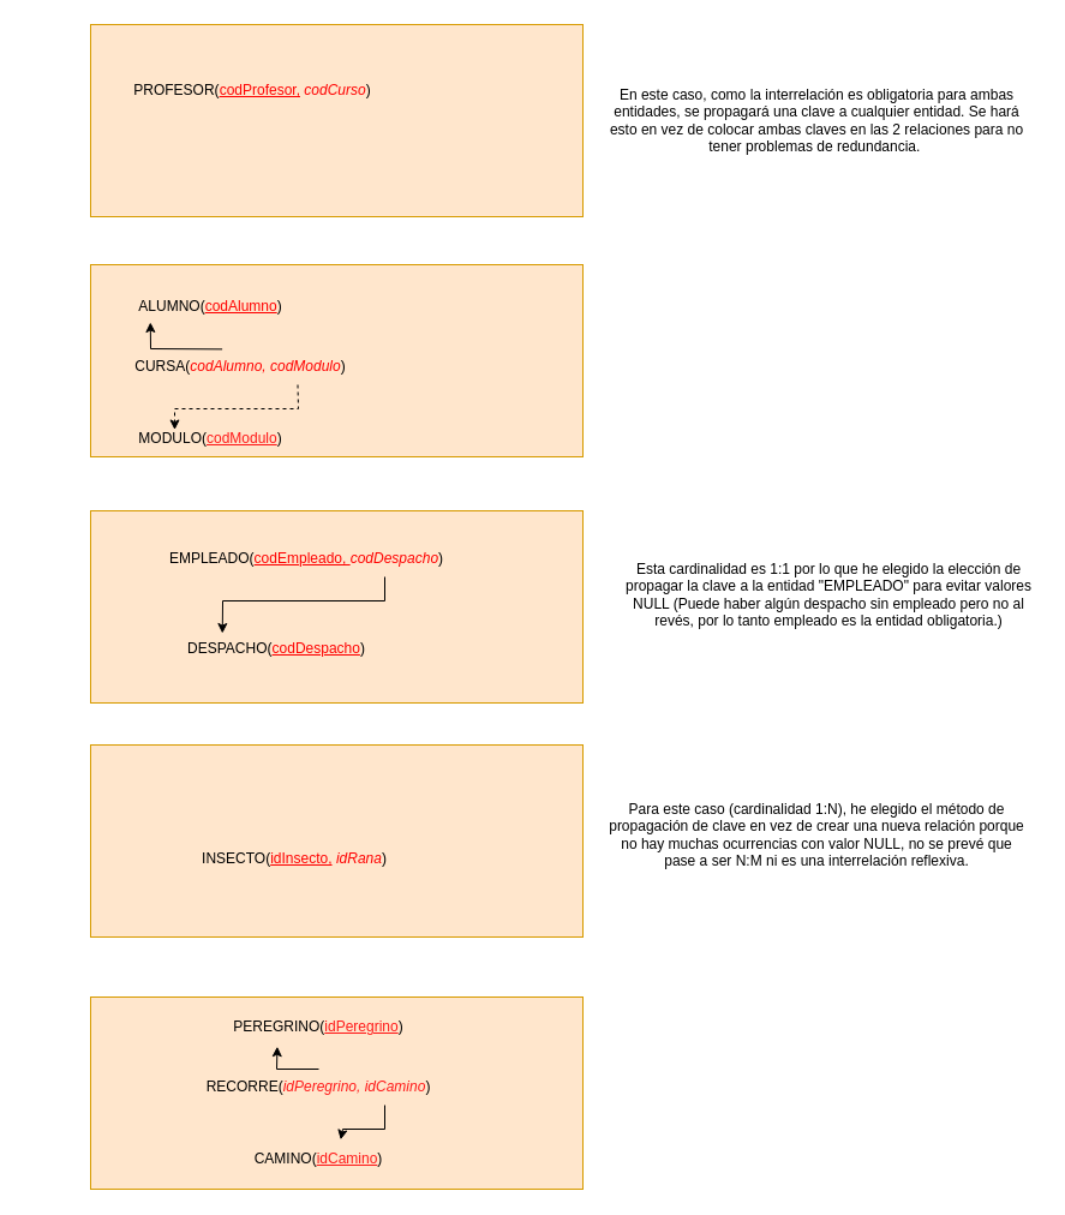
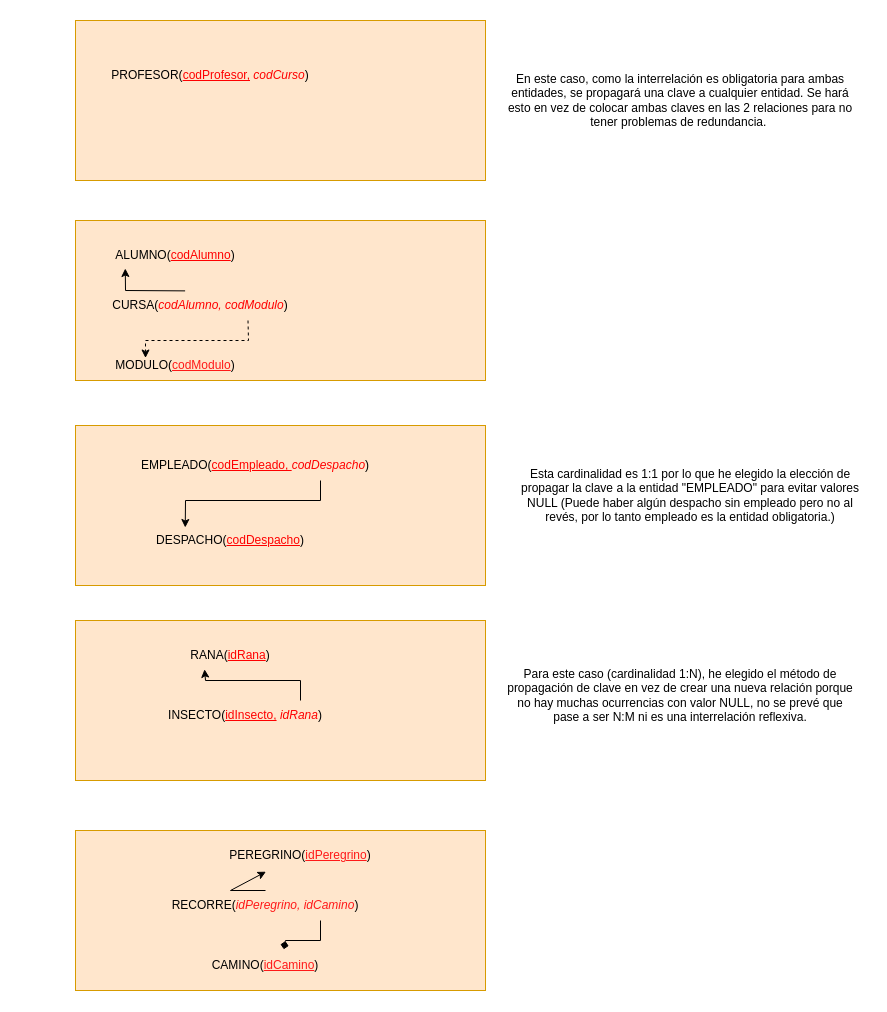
  <mxCell id="0" />
  <mxCell id="1" parent="0" />
  <mxCell id="2" value="" style="rounded=0;whiteSpace=wrap;html=1;fillColor=#ffe6cc;strokeColor=#d79b00;" parent="1" vertex="1"><mxGeometry x="75" y="20" width="410" height="160" as="geometry" /></mxCell>
  <mxCell id="3" value="PROFESOR(&lt;font color=&quot;#ff0000&quot;&gt;&lt;u&gt;codProfesor,&lt;/u&gt; &lt;i style=&quot;&quot;&gt;codCurso&lt;/i&gt;&lt;/font&gt;)" style="text;html=1;strokeColor=none;fillColor=none;align=center;verticalAlign=middle;whiteSpace=wrap;rounded=0;" parent="1" vertex="1"><mxGeometry x="100" y="60" width="220" height="30" as="geometry" /></mxCell>
  <mxCell id="4" value="" style="rounded=0;whiteSpace=wrap;html=1;fillColor=#ffe6cc;strokeColor=#d79b00;" parent="1" vertex="1"><mxGeometry x="75" y="220" width="410" height="160" as="geometry" /></mxCell>
  <mxCell id="5" value="ALUMNO(&lt;font color=&quot;#ff0000&quot;&gt;&lt;u&gt;codAlumno&lt;/u&gt;&lt;/font&gt;)" style="text;html=1;strokeColor=none;fillColor=none;align=center;verticalAlign=middle;whiteSpace=wrap;rounded=0;" parent="1" vertex="1"><mxGeometry x="20" y="240" width="310" height="30" as="geometry" /></mxCell>
  <mxCell id="6" value="CURSA(&lt;font color=&quot;#ff0000&quot;&gt;&lt;i&gt;codAlumno, codModulo&lt;/i&gt;&lt;/font&gt;)" style="text;html=1;strokeColor=none;fillColor=none;align=center;verticalAlign=middle;whiteSpace=wrap;rounded=0;" parent="1" vertex="1"><mxGeometry x="105" y="290" width="190" height="30" as="geometry" /></mxCell>
  <mxCell id="7" value="En este caso, como la interrelación es obligatoria para ambas entidades, se propagará una clave a cualquier entidad. Se hará esto en vez de colocar ambas claves en las 2 relaciones para no tener problemas de redundancia.&amp;nbsp;" style="text;html=1;strokeColor=none;fillColor=none;align=center;verticalAlign=middle;whiteSpace=wrap;rounded=0;" parent="1" vertex="1"><mxGeometry x="505" y="85" width="350" height="30" as="geometry" /></mxCell>
  <mxCell id="8" value="MODULO(&lt;font color=&quot;#ff1919&quot;&gt;&lt;u&gt;codModulo&lt;/u&gt;&lt;/font&gt;)" style="text;html=1;strokeColor=none;fillColor=none;align=center;verticalAlign=middle;whiteSpace=wrap;rounded=0;" parent="1" vertex="1"><mxGeometry x="145" y="350" width="60" height="30" as="geometry" /></mxCell>
  <mxCell id="9" value="" style="rounded=0;whiteSpace=wrap;html=1;fillColor=#ffe6cc;strokeColor=#d79b00;" parent="1" vertex="1"><mxGeometry x="75" y="425" width="410" height="160" as="geometry" /></mxCell>
  <mxCell id="10" value="EMPLEADO(&lt;font color=&quot;#ff0000&quot;&gt;&lt;u&gt;codEmpleado, &lt;/u&gt;&lt;i style=&quot;&quot;&gt;codDespacho&lt;/i&gt;&lt;/font&gt;)" style="text;html=1;strokeColor=none;fillColor=none;align=center;verticalAlign=middle;whiteSpace=wrap;rounded=0;" parent="1" vertex="1"><mxGeometry x="125" y="450" width="260" height="30" as="geometry" /></mxCell>
  <mxCell id="11" value="DESPACHO(&lt;font color=&quot;#ff0000&quot;&gt;&lt;u&gt;codDespacho&lt;/u&gt;&lt;/font&gt;)" style="text;html=1;strokeColor=none;fillColor=none;align=center;verticalAlign=middle;whiteSpace=wrap;rounded=0;" parent="1" vertex="1"><mxGeometry x="105" y="525" width="250" height="30" as="geometry" /></mxCell>
  <mxCell id="12" value="Esta cardinalidad es 1:1 por lo que he elegido la elección de propagar la clave a la entidad &quot;EMPLEADO&quot; para evitar valores NULL (Puede haber algún despacho sin empleado pero no al revés, por lo tanto empleado es la entidad obligatoria.)" style="text;html=1;strokeColor=none;fillColor=none;align=center;verticalAlign=middle;whiteSpace=wrap;rounded=0;" parent="1" vertex="1"><mxGeometry x="515" y="480" width="350" height="30" as="geometry" /></mxCell>
  <mxCell id="13" value="" style="rounded=0;whiteSpace=wrap;html=1;fillColor=#ffe6cc;strokeColor=#d79b00;" parent="1" vertex="1"><mxGeometry x="75" y="620" width="410" height="160" as="geometry" /></mxCell>
+ <mxCell id="14" value="RANA(&lt;font color=&quot;#ff0000&quot;&gt;&lt;u&gt;idRana&lt;/u&gt;&lt;/font&gt;)" style="text;html=1;strokeColor=none;fillColor=none;align=center;verticalAlign=middle;whiteSpace=wrap;rounded=0;" parent="1" vertex="1"><mxGeometry x="95" y="640" width="270" height="30" as="geometry" /></mxCell>
  <mxCell id="15" value="INSECTO(&lt;font color=&quot;#ff0000&quot;&gt;&lt;u&gt;idInsecto,&lt;/u&gt;&lt;i style=&quot;&quot;&gt; idRana&lt;/i&gt;&lt;/font&gt;)" style="text;html=1;strokeColor=none;fillColor=none;align=center;verticalAlign=middle;whiteSpace=wrap;rounded=0;" parent="1" vertex="1"><mxGeometry x="135" y="700" width="220" height="30" as="geometry" /></mxCell>
  <mxCell id="16" value="Para este caso (cardinalidad 1:N), he elegido el método de propagación de clave en vez de crear una nueva relación porque no hay muchas ocurrencias con valor NULL, no se prevé que pase a ser N:M ni es una interrelación reflexiva." style="text;html=1;strokeColor=none;fillColor=none;align=center;verticalAlign=middle;whiteSpace=wrap;rounded=0;" parent="1" vertex="1"><mxGeometry x="505" y="680" width="350" height="30" as="geometry" /></mxCell>
  <mxCell id="17" value="" style="rounded=0;whiteSpace=wrap;html=1;fillColor=#ffe6cc;strokeColor=#d79b00;" parent="1" vertex="1"><mxGeometry x="75" y="830" width="410" height="160" as="geometry" /></mxCell>
- <mxCell id="18" value="PEREGRINO(&lt;font color=&quot;#ff1919&quot;&gt;&lt;u&gt;idPeregrino&lt;/u&gt;&lt;/font&gt;)" style="text;html=1;strokeColor=none;fillColor=none;align=center;verticalAlign=middle;whiteSpace=wrap;rounded=0;" parent="1" vertex="1"><mxGeometry x="155" y="840" width="220" height="30" as="geometry" /></mxCell>
+ <mxCell id="18" value="PEREGRINO(&lt;font color=&quot;#ff1919&quot;&gt;&lt;u&gt;idPeregrino&lt;/u&gt;&lt;/font&gt;)" style="text;html=1;strokeColor=none;fillColor=none;align=center;verticalAlign=middle;whiteSpace=wrap;rounded=0;" parent="1" vertex="1"><mxGeometry x="190" y="840" width="220" height="30" as="geometry" /></mxCell>
  <mxCell id="19" value="RECORRE(&lt;font color=&quot;#ff1919&quot;&gt;&lt;i style=&quot;&quot;&gt;idPeregrino, idCamino&lt;/i&gt;&lt;/font&gt;)" style="text;html=1;strokeColor=none;fillColor=none;align=center;verticalAlign=middle;whiteSpace=wrap;rounded=0;" parent="1" vertex="1"><mxGeometry x="155" y="890" width="220" height="30" as="geometry" /></mxCell>
  <mxCell id="20" value="CAMINO(&lt;font color=&quot;#ff1919&quot;&gt;&lt;u&gt;idCamino&lt;/u&gt;&lt;/font&gt;)" style="text;html=1;strokeColor=none;fillColor=none;align=center;verticalAlign=middle;whiteSpace=wrap;rounded=0;" parent="1" vertex="1"><mxGeometry x="155" y="950" width="220" height="30" as="geometry" /></mxCell>
  <mxCell id="21" value="" style="endArrow=classic;html=1;rounded=0;" parent="1" source="13" edge="1"><mxGeometry width="50" height="50" relative="1" as="geometry"><mxPoint x="435" y="800" as="sourcePoint" /><mxPoint x="485" y="750" as="targetPoint" /></mxGeometry></mxCell>
  <mxCell id="22" value="" style="endArrow=classic;html=1;rounded=0;exitX=0.419;exitY=0.013;exitDx=0;exitDy=0;exitPerimeter=0;entryX=0.338;entryY=0.933;entryDx=0;entryDy=0;entryPerimeter=0;" edge="1" parent="1" source="6" target="5"><mxGeometry width="50" height="50" relative="1" as="geometry"><mxPoint x="435" y="340" as="sourcePoint" /><mxPoint x="485" y="290" as="targetPoint" /><Array as="points"><mxPoint x="125" y="290" /></Array></mxGeometry></mxCell>
  <mxCell id="23" value="" style="endArrow=classic;html=1;rounded=0;exitX=0.75;exitY=1;exitDx=0;exitDy=0;entryX=0;entryY=0.25;entryDx=0;entryDy=0;dashed=1;" edge="1" parent="1" source="6" target="8"><mxGeometry width="50" height="50" relative="1" as="geometry"><mxPoint x="435" y="340" as="sourcePoint" /><mxPoint x="485" y="290" as="targetPoint" /><Array as="points"><mxPoint x="248" y="340" /><mxPoint x="145" y="340" /></Array></mxGeometry></mxCell>
  <mxCell id="24" value="" style="endArrow=classic;html=1;rounded=0;exitX=0.75;exitY=1;exitDx=0;exitDy=0;entryX=0.319;entryY=0.067;entryDx=0;entryDy=0;entryPerimeter=0;" edge="1" parent="1" source="10" target="11"><mxGeometry width="50" height="50" relative="1" as="geometry"><mxPoint x="435" y="500" as="sourcePoint" /><mxPoint x="485" y="450" as="targetPoint" /><Array as="points"><mxPoint x="320" y="500" /><mxPoint x="185" y="500" /></Array></mxGeometry></mxCell>
+ <mxCell id="25" value="" style="endArrow=classic;html=1;rounded=0;exitX=0.75;exitY=0;exitDx=0;exitDy=0;entryX=0.404;entryY=0.96;entryDx=0;entryDy=0;entryPerimeter=0;" edge="1" parent="1" source="15" target="14"><mxGeometry width="50" height="50" relative="1" as="geometry"><mxPoint x="435" y="580" as="sourcePoint" /><mxPoint x="485" y="530" as="targetPoint" /><Array as="points"><mxPoint x="300" y="680" /><mxPoint x="205" y="680" /></Array></mxGeometry></mxCell>
  <mxCell id="26" value="" style="endArrow=classic;html=1;rounded=0;exitX=0.5;exitY=0;exitDx=0;exitDy=0;entryX=0.343;entryY=1.04;entryDx=0;entryDy=0;entryPerimeter=0;" edge="1" parent="1" source="19" target="18"><mxGeometry width="50" height="50" relative="1" as="geometry"><mxPoint x="435" y="900" as="sourcePoint" /><mxPoint x="485" y="850" as="targetPoint" /><Array as="points"><mxPoint x="230" y="890" /></Array></mxGeometry></mxCell>
- <mxCell id="27" value="" style="endArrow=classic;html=1;rounded=0;exitX=0.75;exitY=1;exitDx=0;exitDy=0;entryX=0.583;entryY=-0.04;entryDx=0;entryDy=0;entryPerimeter=0;" edge="1" parent="1" source="19" target="20"><mxGeometry width="50" height="50" relative="1" as="geometry"><mxPoint x="435" y="900" as="sourcePoint" /><mxPoint x="295" y="950" as="targetPoint" /><Array as="points"><mxPoint x="320" y="940" /><mxPoint x="285" y="940" /></Array></mxGeometry></mxCell>
+ <mxCell id="27" value="" style="endArrow=diamond;html=1;rounded=0;exitX=0.75;exitY=1;exitDx=0;exitDy=0;entryX=0.583;entryY=-0.04;entryDx=0;entryDy=0;entryPerimeter=0;" edge="1" parent="1" source="19" target="20"><mxGeometry width="50" height="50" relative="1" as="geometry"><mxPoint x="435" y="900" as="sourcePoint" /><mxPoint x="295" y="950" as="targetPoint" /><Array as="points"><mxPoint x="320" y="940" /><mxPoint x="285" y="940" /></Array></mxGeometry></mxCell>
